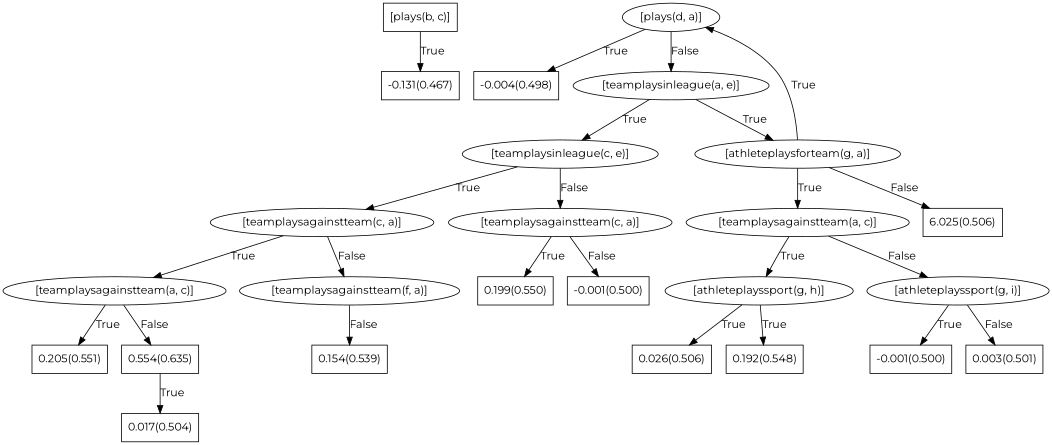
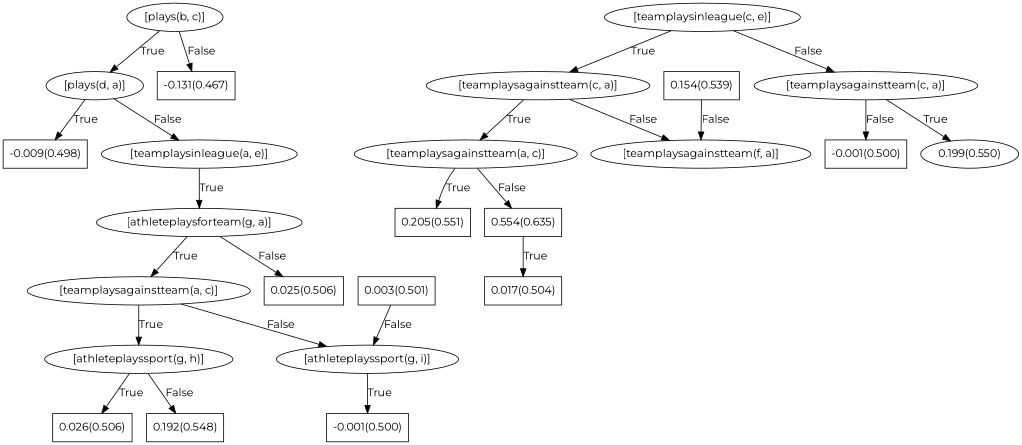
  digraph {
    fontname=Montserrat
    node [fontname=Montserrat shape=box]
    edge [fontname=Montserrat]
-   n1 [label="[plays(b, c)]"]
+   n1 [label="[plays(b, c)]" shape=""]
    n2 [label="[plays(d, a)]" shape=""]
    n3 [label="-0.131(0.467)"]
-   n4 [label="-0.004(0.498)"]
+   n4 [label="-0.009(0.498)"]
    n5 [label="[teamplaysinleague(a, e)]" shape=""]
    n6 [label="[teamplaysinleague(c, e)]" shape=""]
    n7 [label="[athleteplaysforteam(g, a)]" shape=""]
    n8 [label="[teamplaysagainstteam(c, a)]" shape=""]
    n9 [label="[teamplaysagainstteam(c, a)]" shape=""]
    n10 [label="[teamplaysagainstteam(a, c)]" shape=""]
-   n11 [label="6.025(0.506)"]
+   n11 [label="0.025(0.506)"]
    n12 [label="[teamplaysagainstteam(a, c)]" shape=""]
    n13 [label="[teamplaysagainstteam(f, a)]" shape=""]
-   n14 [label="0.199(0.550)"]
+   n14 [label="0.199(0.550)" shape=ellipse]
    n15 [label="-0.001(0.500)"]
    n16 [label="[athleteplayssport(g, h)]" shape=""]
    n17 [label="[athleteplayssport(g, i)]" shape=""]
    n18 [label="0.205(0.551)"]
    n19 [label="0.554(0.635)"]
    n20 [label="0.154(0.539)"]
    n21 [label="0.017(0.504)"]
    n22 [label="0.026(0.506)"]
    n23 [label="0.192(0.548)"]
    n24 [label="-0.001(0.500)"]
    n25 [label="0.003(0.501)"]
-   n7 -> n2 [label=True]
-   n1 -> n3 [label=True]
+   n1 -> n2 [label=True]
+   n1 -> n3 [label=False]
    n2 -> n4 [label=True]
    n2 -> n5 [label=False]
-   n5 -> n6 [label=True]
    n5 -> n7 [label=True]
    n6 -> n8 [label=True]
    n6 -> n9 [label=False]
    n7 -> n10 [label=True]
    n7 -> n11 [label=False]
    n8 -> n12 [label=True]
    n8 -> n13 [label=False]
    n9 -> n14 [label=True]
    n9 -> n15 [label=False]
    n10 -> n16 [label=True]
    n10 -> n17 [label=False]
    n12 -> n18 [label=True]
    n12 -> n19 [label=False]
-   n13 -> n20 [label=False]
+   n20 -> n13 [label=False]
    n16 -> n22 [label=True]
-   n16 -> n23 [label=True]
+   n16 -> n23 [label=False]
    n17 -> n24 [label=True]
-   n17 -> n25 [label=False]
+   n25 -> n17 [label=False]
    n19 -> n21 [label=True]
  }
